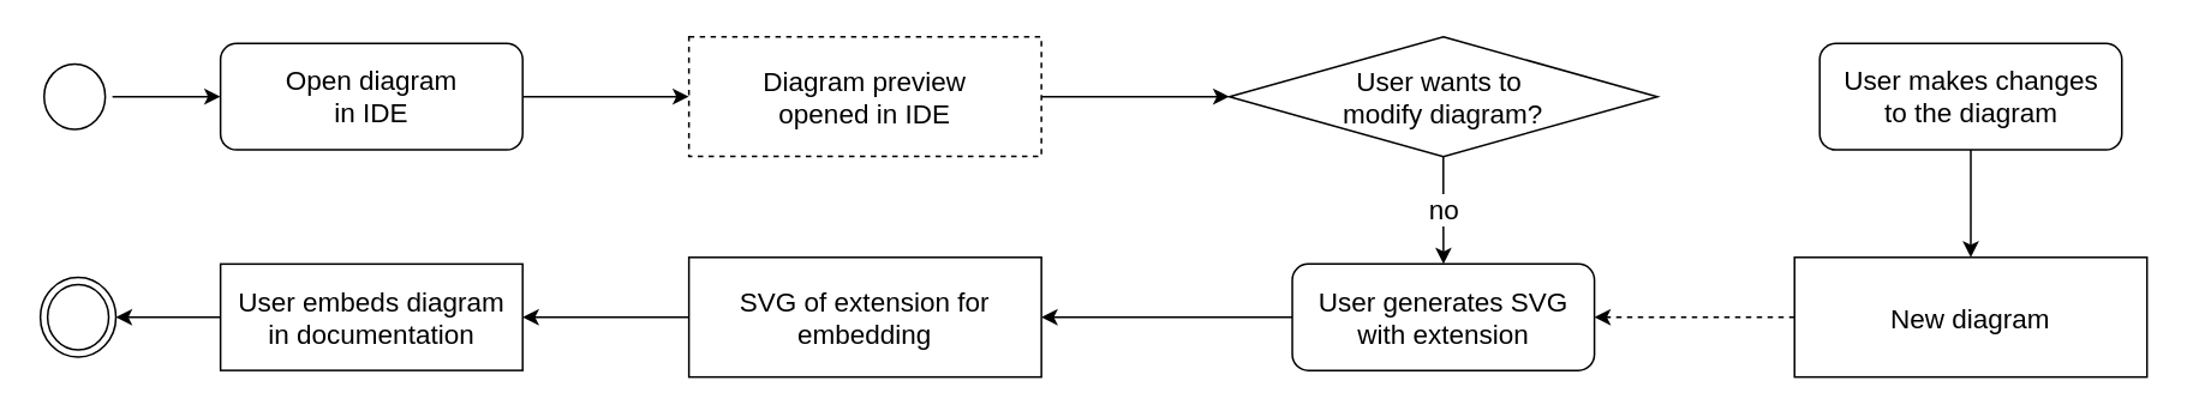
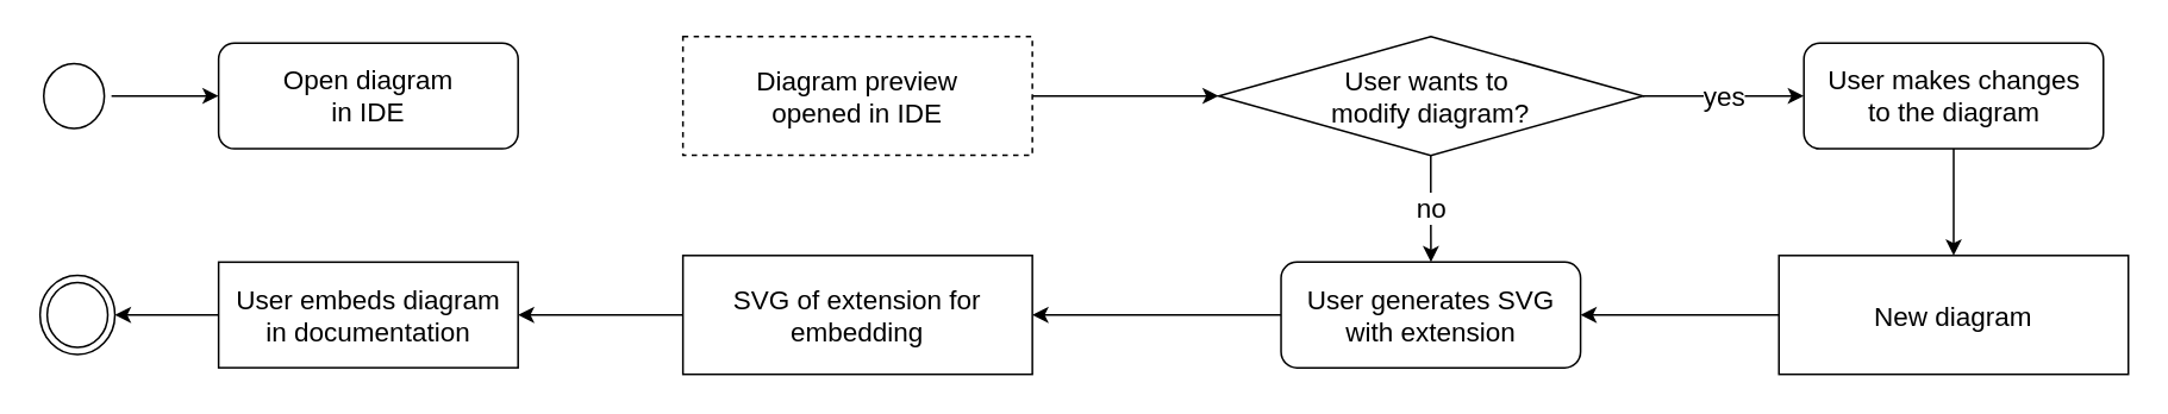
  <mxCell id="0" />
  <mxCell id="1" parent="0" />
  <mxCell id="2" value="" style="group" vertex="1" connectable="0" parent="1"><mxGeometry x="20" y="20" width="1170" height="190" as="geometry" /></mxCell>
  <mxCell id="3" style="edgeStyle=orthogonalEdgeStyle;rounded=0;orthogonalLoop=1;jettySize=auto;html=1;entryX=0;entryY=0.5;entryDx=0;entryDy=0;" edge="1" parent="2" source="4" target="8"><mxGeometry relative="1" as="geometry" /></mxCell>
  <mxCell id="4" value="" style="ellipse;shape=startState;fillColor=#FFFFFF;strokeColor=default;" vertex="1" parent="2"><mxGeometry y="11.097" width="41.928" height="44.39" as="geometry" /></mxCell>
  <mxCell id="5" style="edgeStyle=orthogonalEdgeStyle;rounded=0;orthogonalLoop=1;jettySize=auto;html=1;entryX=0;entryY=0.5;entryDx=0;entryDy=0;" edge="1" parent="2" source="6" target="12"><mxGeometry relative="1" as="geometry" /></mxCell>
  <mxCell id="6" value="Diagram preview&#10;opened in IDE" style="fontSize=15;dashed=1;" vertex="1" parent="2"><mxGeometry x="361.925" width="195.663" height="66.585" as="geometry" /></mxCell>
- <mxCell id="7" style="edgeStyle=orthogonalEdgeStyle;rounded=0;orthogonalLoop=1;jettySize=auto;html=1;entryX=0;entryY=0.5;entryDx=0;entryDy=0;" edge="1" parent="2" source="8" target="6"><mxGeometry relative="1" as="geometry" /></mxCell>
  <mxCell id="8" value="&lt;span style=&quot;font-size: 15px;&quot;&gt;Open diagram&lt;/span&gt;&lt;div&gt;&lt;span style=&quot;font-size: 15px;&quot;&gt;in IDE&lt;/span&gt;&lt;/div&gt;" style="rounded=1;whiteSpace=wrap;html=1;" vertex="1" parent="2"><mxGeometry x="101.921" y="3.699" width="167.711" height="59.186" as="geometry" /></mxCell>
  <mxCell id="9" value="" style="ellipse;shape=endState;fillColor=#FFFFFF;strokeColor=#000000;" vertex="1" parent="2"><mxGeometry x="1.922" y="133.794" width="41.928" height="44.39" as="geometry" /></mxCell>
+ <mxCell id="10" value="yes" style="edgeStyle=orthogonalEdgeStyle;rounded=0;orthogonalLoop=1;jettySize=auto;html=1;fontSize=15;" edge="1" parent="2" source="12" target="18"><mxGeometry relative="1" as="geometry" /></mxCell>
  <mxCell id="11" value="no" style="edgeStyle=orthogonalEdgeStyle;rounded=0;orthogonalLoop=1;jettySize=auto;html=1;fontSize=15;" edge="1" parent="2" source="12" target="16"><mxGeometry relative="1" as="geometry" /></mxCell>
  <mxCell id="12" value="User wants to &#10;modify diagram?" style="rhombus;fillColor=#FFFFFF;strokeColor=#000000;fontSize=15;" vertex="1" parent="2"><mxGeometry x="661.921" width="237.59" height="66.585" as="geometry" /></mxCell>
- <mxCell id="13" style="edgeStyle=orthogonalEdgeStyle;rounded=0;orthogonalLoop=1;jettySize=auto;html=1;entryX=1;entryY=0.5;entryDx=0;entryDy=0;dashed=1;" edge="1" parent="2" source="14" target="16"><mxGeometry relative="1" as="geometry" /></mxCell>
+ <mxCell id="13" style="edgeStyle=orthogonalEdgeStyle;rounded=0;orthogonalLoop=1;jettySize=auto;html=1;entryX=1;entryY=0.5;entryDx=0;entryDy=0;" edge="1" parent="2" source="14" target="16"><mxGeometry relative="1" as="geometry" /></mxCell>
  <mxCell id="14" value="New diagram" style="fontSize=15;" vertex="1" parent="2"><mxGeometry x="975.655" y="122.698" width="195.663" height="66.585" as="geometry" /></mxCell>
  <mxCell id="15" style="edgeStyle=orthogonalEdgeStyle;rounded=0;orthogonalLoop=1;jettySize=auto;html=1;entryX=1;entryY=0.5;entryDx=0;entryDy=0;" edge="1" parent="2" source="16" target="20"><mxGeometry relative="1" as="geometry" /></mxCell>
  <mxCell id="16" value="&lt;span style=&quot;font-size: 15px;&quot;&gt;User generates SVG&lt;/span&gt;&lt;div&gt;&lt;span style=&quot;font-size: 15px;&quot;&gt;with extension&lt;/span&gt;&lt;/div&gt;" style="rounded=1;whiteSpace=wrap;html=1;" vertex="1" parent="2"><mxGeometry x="696.86" y="126.397" width="167.711" height="59.186" as="geometry" /></mxCell>
  <mxCell id="17" style="edgeStyle=orthogonalEdgeStyle;rounded=0;orthogonalLoop=1;jettySize=auto;html=1;entryX=0.5;entryY=0;entryDx=0;entryDy=0;" edge="1" parent="2" source="18" target="14"><mxGeometry relative="1" as="geometry" /></mxCell>
  <mxCell id="18" value="&lt;span style=&quot;font-size: 15px;&quot;&gt;User makes changes&lt;/span&gt;&lt;div&gt;&lt;span style=&quot;font-size: 15px;&quot;&gt;to the diagram&lt;/span&gt;&lt;/div&gt;" style="rounded=1;whiteSpace=wrap;html=1;" vertex="1" parent="2"><mxGeometry x="989.63" y="3.697" width="167.711" height="59.186" as="geometry" /></mxCell>
  <mxCell id="19" style="edgeStyle=orthogonalEdgeStyle;rounded=0;orthogonalLoop=1;jettySize=auto;html=1;entryX=1;entryY=0.5;entryDx=0;entryDy=0;" edge="1" parent="2" source="20" target="22"><mxGeometry relative="1" as="geometry" /></mxCell>
  <mxCell id="20" value="SVG of extension for&#10;embedding" style="fontSize=15;" vertex="1" parent="2"><mxGeometry x="361.925" y="122.698" width="195.663" height="66.585" as="geometry" /></mxCell>
  <mxCell id="21" style="edgeStyle=orthogonalEdgeStyle;rounded=0;orthogonalLoop=1;jettySize=auto;html=1;entryX=1;entryY=0.5;entryDx=0;entryDy=0;" edge="1" parent="2" source="22" target="9"><mxGeometry relative="1" as="geometry" /></mxCell>
  <mxCell id="22" value="&lt;span style=&quot;font-size: 15px;&quot;&gt;User embeds diagram&lt;/span&gt;&lt;div&gt;&lt;span style=&quot;font-size: 15px;&quot;&gt;in documentation&lt;/span&gt;&lt;/div&gt;" style="whiteSpace=wrap;html=1;rounded=0;" vertex="1" parent="2"><mxGeometry x="101.92" y="126.397" width="167.711" height="59.186" as="geometry" /></mxCell>
